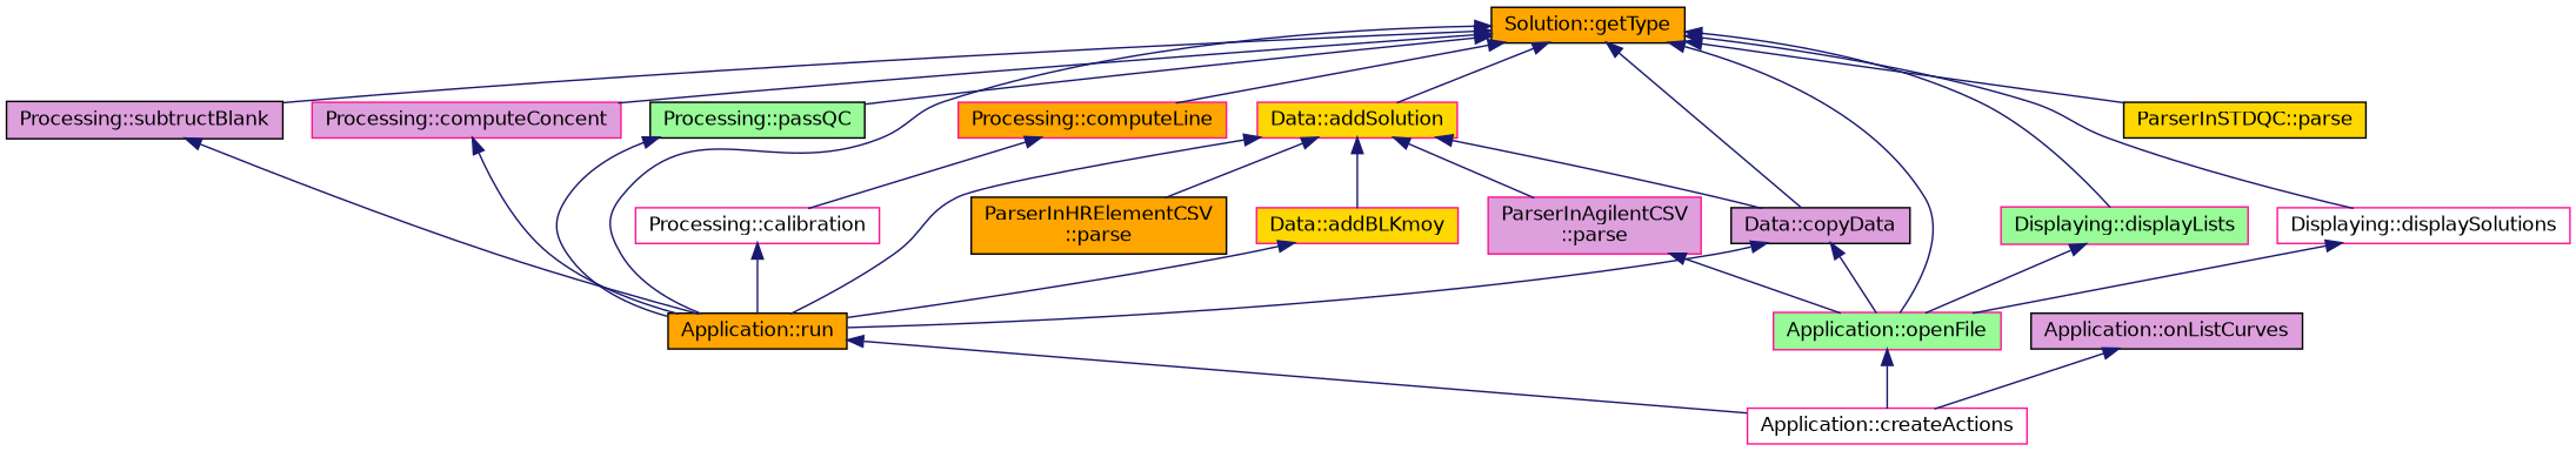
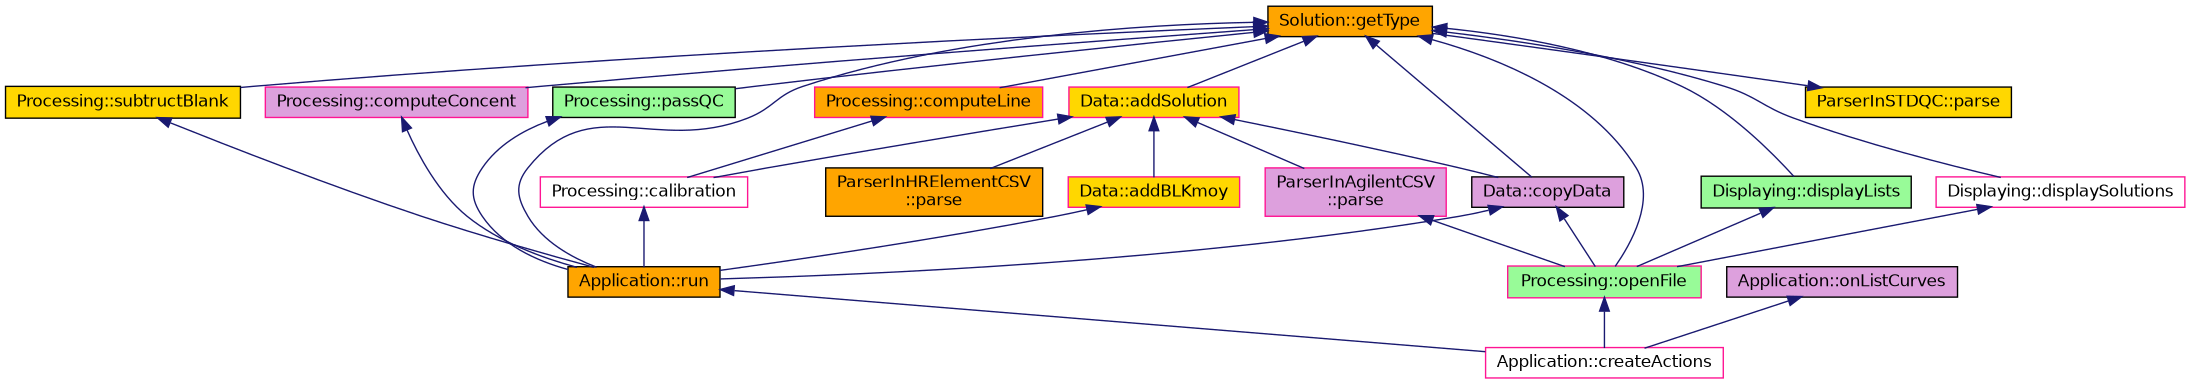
  digraph {
    rankdir=TB
    node [color=deeppink fillcolor=plum fontname=Helvetica fontsize=12 shape=record style=filled]
    edge [color=midnightblue dir=back fontname=Helvetica fontsize=12 labelfontname=Helvetica labelfontsize=12 style=solid]
    n1 [color=black fillcolor=orange fontcolor=black height=0.2 label="Solution::getType" width=0.4]
    n2 [color=black fillcolor=orange height=0.2 label="Application::run" width=0.4]
-   n3 [fillcolor=palegreen height=0.2 label="Application::openFile" width=0.4]
+   n3 [fillcolor=palegreen height=0.2 label="Processing::openFile" width=0.4]
    n4 [fillcolor=gold height=0.2 label="Data::addSolution" width=0.4]
    n5 [color=black height=0.2 label="Data::copyData" width=0.4]
-   n6 [fillcolor=palegreen height=0.2 label="Displaying::displayLists" width=0.4]
+   n6 [color=black fillcolor=palegreen height=0.2 label="Displaying::displayLists" width=0.4]
    n7 [fillcolor=white height=0.2 label="Displaying::displaySolutions" width=0.4]
    n8 [color=black fillcolor=gold height=0.2 label="ParserInSTDQC::parse" width=0.4]
-   n9 [color=black height=0.2 label="Processing::subtructBlank" width=0.4]
+   n9 [color=black fillcolor=gold height=0.2 label="Processing::subtructBlank" width=0.4]
    n10 [height=0.2 label="Processing::computeConcent" width=0.4]
    n11 [color=black fillcolor=palegreen height=0.2 label="Processing::passQC" width=0.4]
    n12 [fillcolor=orange height=0.2 label="Processing::computeLine" width=0.4]
    n13 [fillcolor=white height=0.2 label="Application::createActions" width=0.4]
    n14 [fillcolor=gold height=0.2 label="Data::addBLKmoy" width=0.4]
    n15 [height=0.2 label="ParserInAgilentCSV\l::parse" width=0.4]
    n16 [color=black fillcolor=orange height=0.2 label="ParserInHRElementCSV\l::parse" width=0.4]
    n17 [fillcolor=white height=0.2 label="Processing::calibration" width=0.4]
    n18 [color=black height=0.2 label="Application::onListCurves" width=0.4]
    n1 -> n2
    n1 -> n3
    n1 -> n4
    n1 -> n5
    n1 -> n6
    n1 -> n7
-   n1 -> n8
+   n8 -> n1
    n1 -> n9
    n1 -> n10
    n1 -> n11
    n1 -> n12
    n2 -> n13
    n3 -> n13
-   n4 -> n2
+   n4 -> n17
    n4 -> n5
    n4 -> n14
    n4 -> n15
    n4 -> n16
    n5 -> n2
    n5 -> n3
    n6 -> n3
    n7 -> n3
    n9 -> n2
    n10 -> n2
    n11 -> n2
    n12 -> n17
    n14 -> n2
    n15 -> n3
    n17 -> n2
    n18 -> n13
  }
